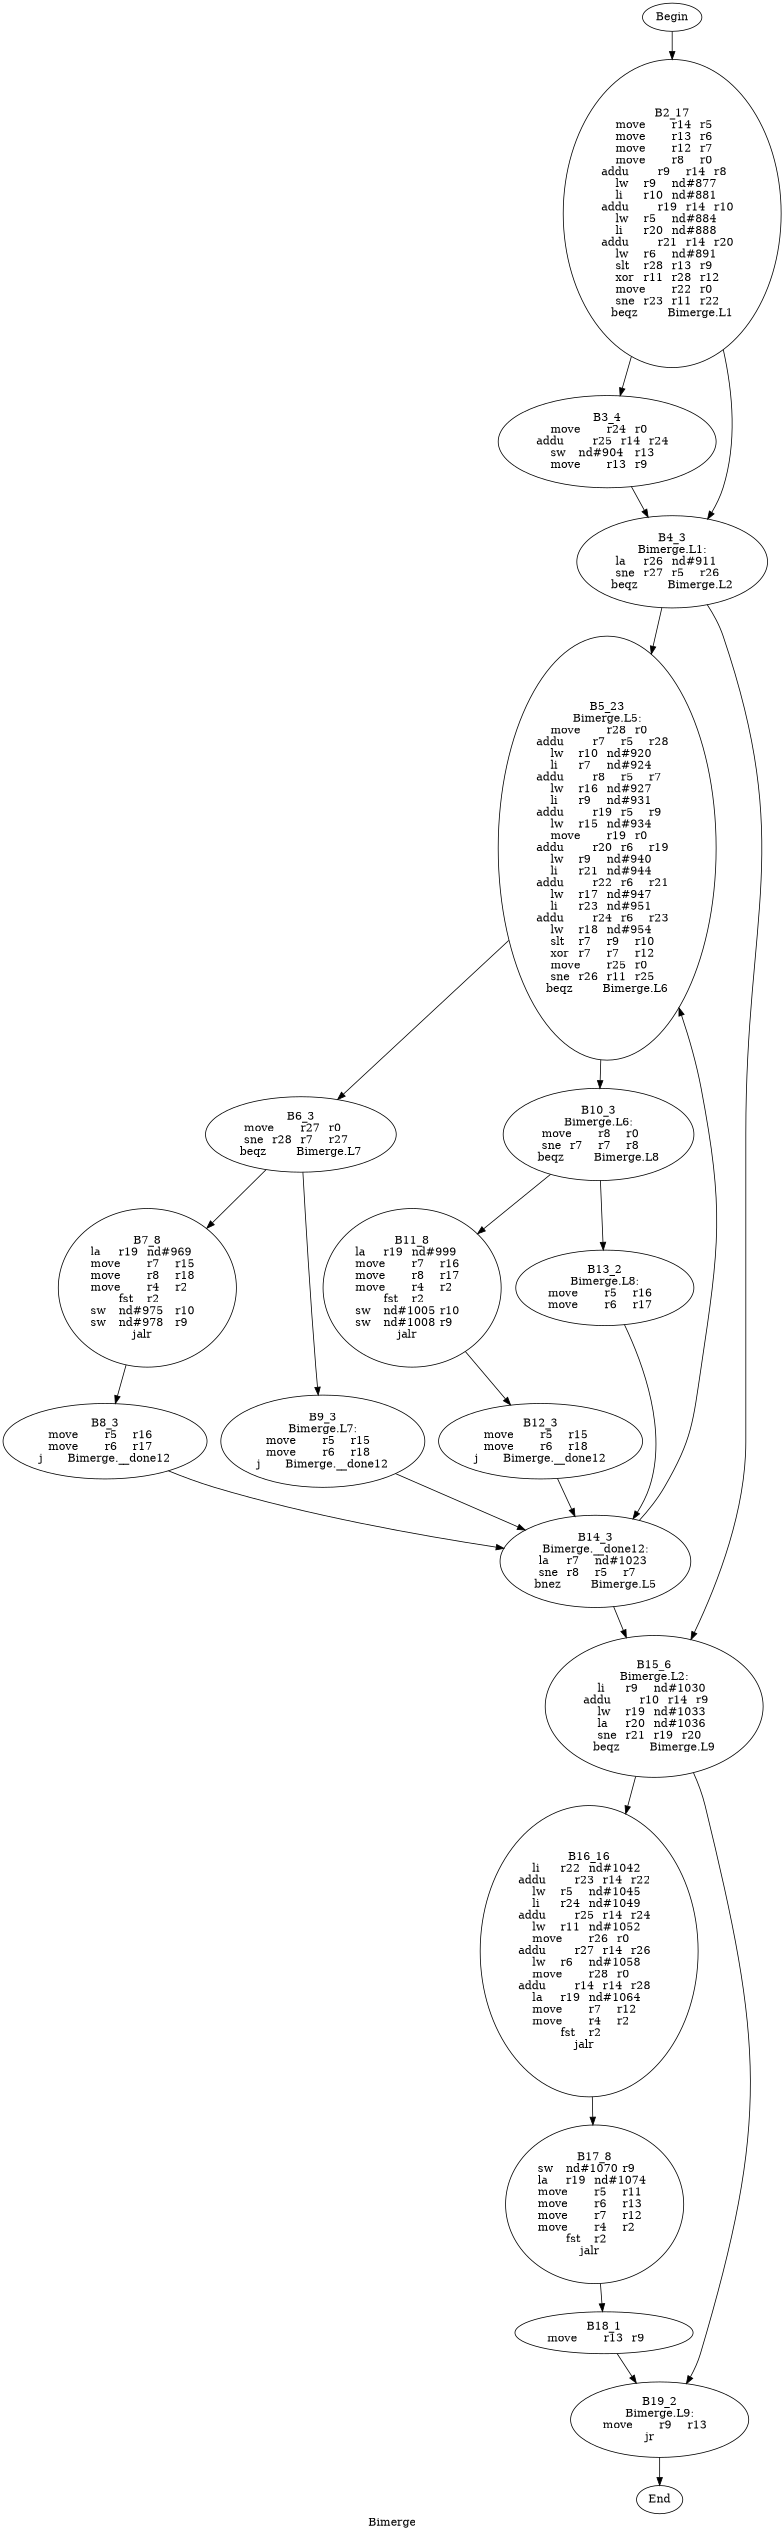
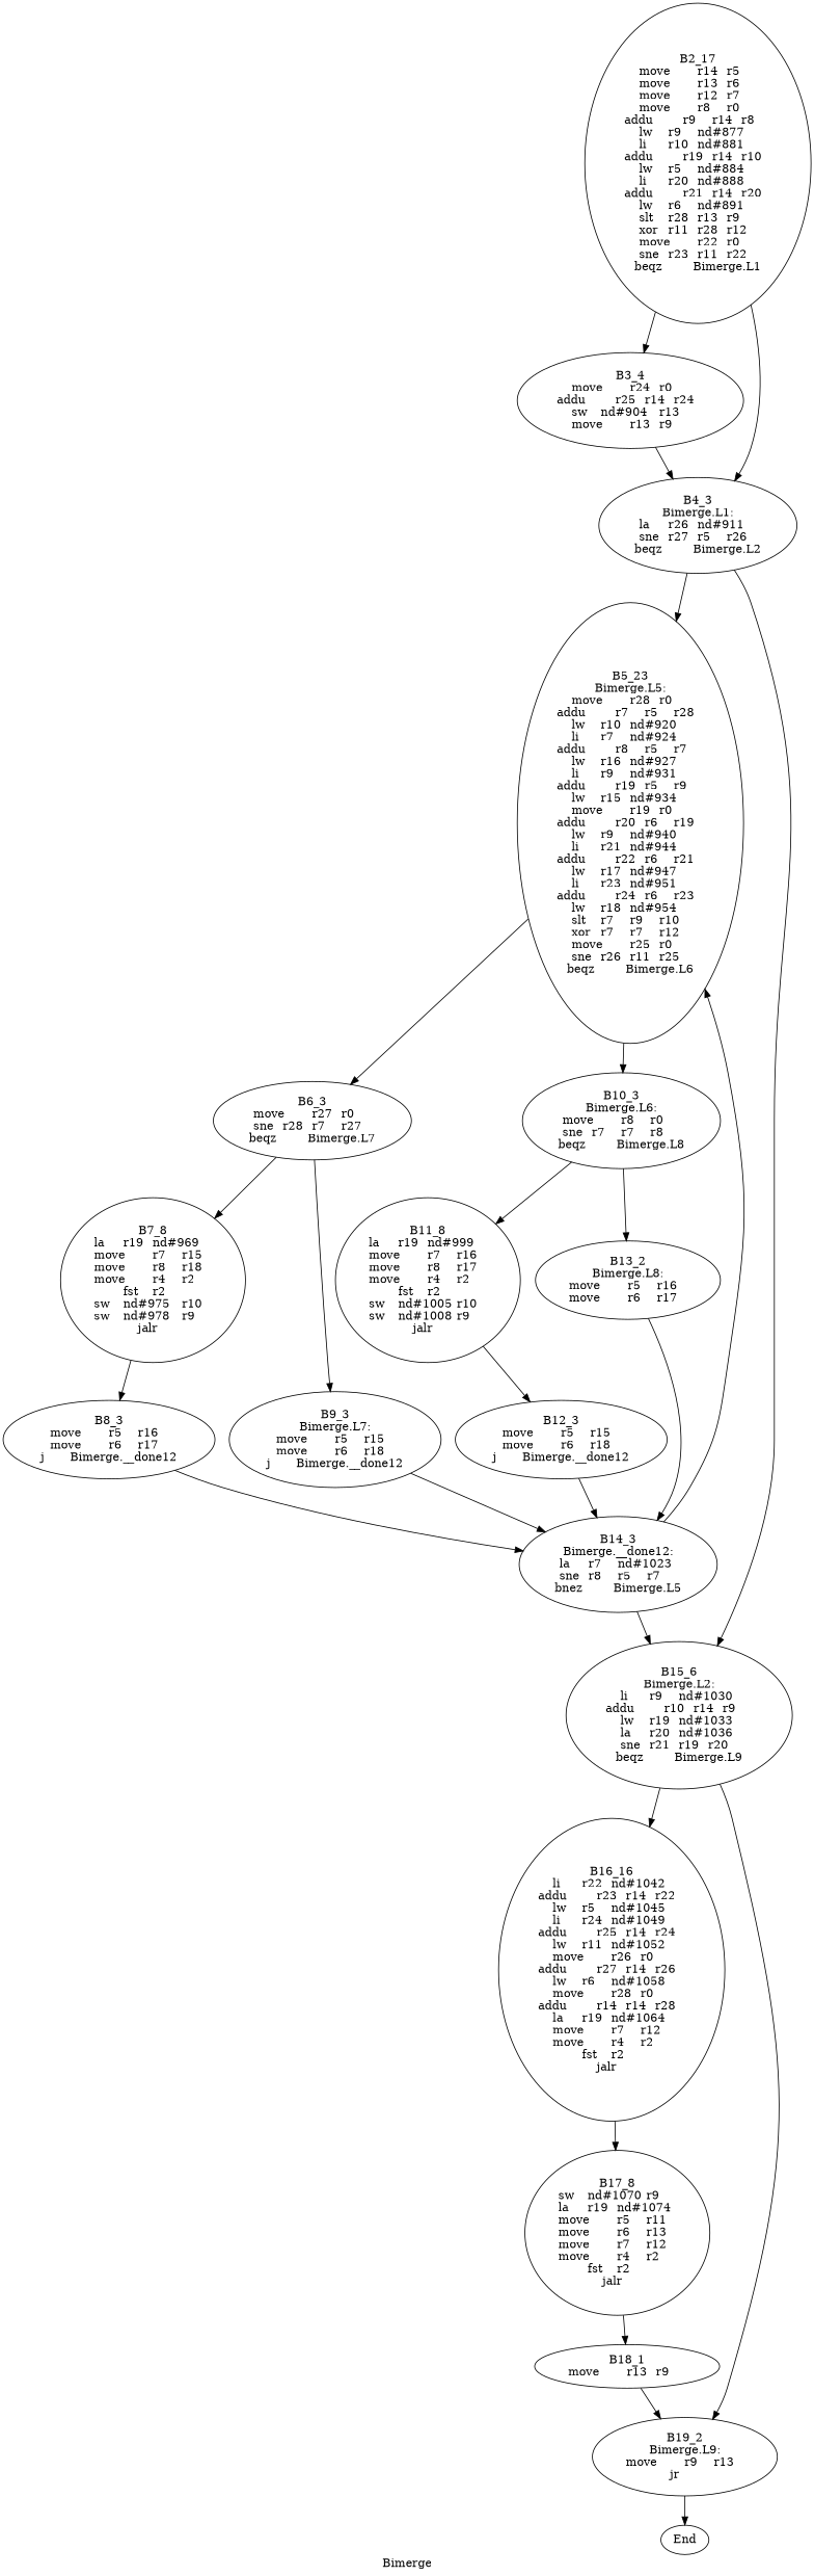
  digraph {
    color=purple
    label=Bimerge
    style=dashed
-   n1 [label=Begin]
    n2 [label="B2_17\nmove	r14	r5	\nmove	r13	r6	\nmove	r12	r7	\nmove	r8	r0	\naddu	r9	r14	r8	\nlw	r9	nd#877	\nli	r10	nd#881	\naddu	r19	r14	r10	\nlw	r5	nd#884	\nli	r20	nd#888	\naddu	r21	r14	r20	\nlw	r6	nd#891	\nslt	r28	r13	r9	\nxor	r11	r28	r12	\nmove	r22	r0	\nsne	r23	r11	r22	\nbeqz	Bimerge.L1\n"]
    n3 [label="B3_4\nmove	r24	r0	\naddu	r25	r14	r24	\nsw	nd#904	r13	\nmove	r13	r9	\n"]
    n4 [label="B4_3\nBimerge.L1:\nla	r26	nd#911	\nsne	r27	r5	r26	\nbeqz	Bimerge.L2\n"]
    n5 [label=End]
    n6 [label="B5_23\nBimerge.L5:\nmove	r28	r0	\naddu	r7	r5	r28	\nlw	r10	nd#920	\nli	r7	nd#924	\naddu	r8	r5	r7	\nlw	r16	nd#927	\nli	r9	nd#931	\naddu	r19	r5	r9	\nlw	r15	nd#934	\nmove	r19	r0	\naddu	r20	r6	r19	\nlw	r9	nd#940	\nli	r21	nd#944	\naddu	r22	r6	r21	\nlw	r17	nd#947	\nli	r23	nd#951	\naddu	r24	r6	r23	\nlw	r18	nd#954	\nslt	r7	r9	r10	\nxor	r7	r7	r12	\nmove	r25	r0	\nsne	r26	r11	r25	\nbeqz	Bimerge.L6\n"]
    n7 [label="B15_6\nBimerge.L2:\nli	r9	nd#1030	\naddu	r10	r14	r9	\nlw	r19	nd#1033	\nla	r20	nd#1036	\nsne	r21	r19	r20	\nbeqz	Bimerge.L9\n"]
    n8 [label="B6_3\nmove	r27	r0	\nsne	r28	r7	r27	\nbeqz	Bimerge.L7\n"]
    n9 [label="B10_3\nBimerge.L6:\nmove	r8	r0	\nsne	r7	r7	r8	\nbeqz	Bimerge.L8\n"]
    n10 [label="B16_16\nli	r22	nd#1042	\naddu	r23	r14	r22	\nlw	r5	nd#1045	\nli	r24	nd#1049	\naddu	r25	r14	r24	\nlw	r11	nd#1052	\nmove	r26	r0	\naddu	r27	r14	r26	\nlw	r6	nd#1058	\nmove	r28	r0	\naddu	r14	r14	r28	\nla	r19	nd#1064	\nmove	r7	r12	\nmove	r4	r2	\nfst	r2	\njalr	\n"]
    n11 [label="B19_2\nBimerge.L9:\nmove	r9	r13	\njr	\n"]
    n12 [label="B7_8\nla	r19	nd#969	\nmove	r7	r15	\nmove	r8	r18	\nmove	r4	r2	\nfst	r2	\nsw	nd#975	r10	\nsw	nd#978	r9	\njalr	\n"]
    n13 [label="B9_3\nBimerge.L7:\nmove	r5	r15	\nmove	r6	r18	\nj	Bimerge.__done12\n"]
    n14 [label="B11_8\nla	r19	nd#999	\nmove	r7	r16	\nmove	r8	r17	\nmove	r4	r2	\nfst	r2	\nsw	nd#1005	r10	\nsw	nd#1008	r9	\njalr	\n"]
    n15 [label="B13_2\nBimerge.L8:\nmove	r5	r16	\nmove	r6	r17	\n"]
    n16 [label="B8_3\nmove	r5	r16	\nmove	r6	r17	\nj	Bimerge.__done12\n"]
    n17 [label="B14_3\nBimerge.__done12:\nla	r7	nd#1023	\nsne	r8	r5	r7	\nbnez	Bimerge.L5\n"]
    n18 [label="B12_3\nmove	r5	r15	\nmove	r6	r18	\nj	Bimerge.__done12\n"]
    n19 [label="B17_8\nsw	nd#1070	r9	\nla	r19	nd#1074	\nmove	r5	r11	\nmove	r6	r13	\nmove	r7	r12	\nmove	r4	r2	\nfst	r2	\njalr	\n"]
    n20 [label="B18_1\nmove	r13	r9	\n"]
-   n1 -> n2
    n2 -> n3
    n2 -> n4
    n3 -> n4
    n4 -> n6
    n4 -> n7
    n6 -> n8
    n6 -> n9
    n7 -> n10
    n7 -> n11
    n8 -> n12
    n8 -> n13
    n9 -> n14
    n9 -> n15
    n10 -> n19
    n11 -> n5
    n12 -> n16
    n13 -> n17
    n14 -> n18
    n15 -> n17
    n16 -> n17
    n17 -> n6
    n17 -> n7
    n18 -> n17
    n19 -> n20
    n20 -> n11
  }
